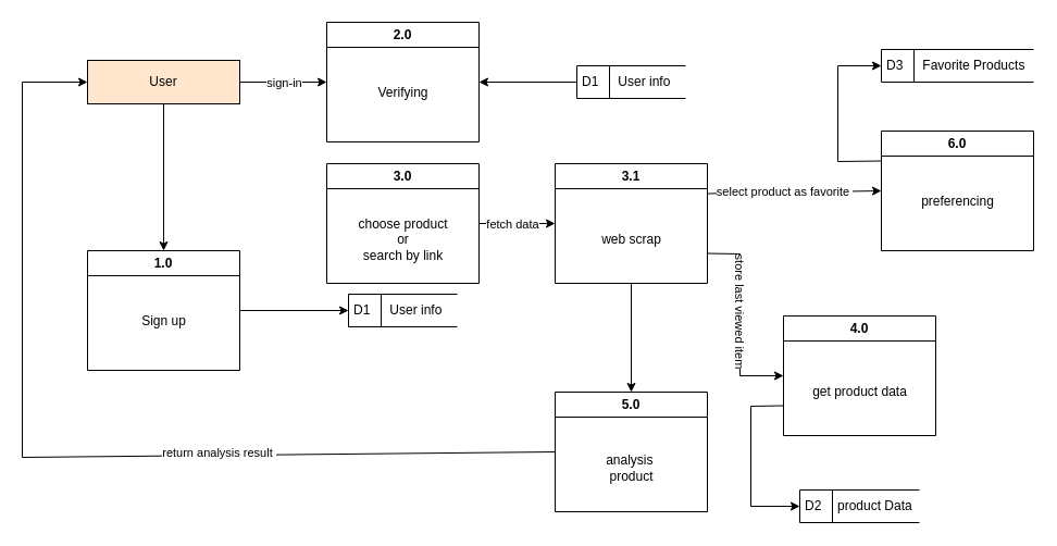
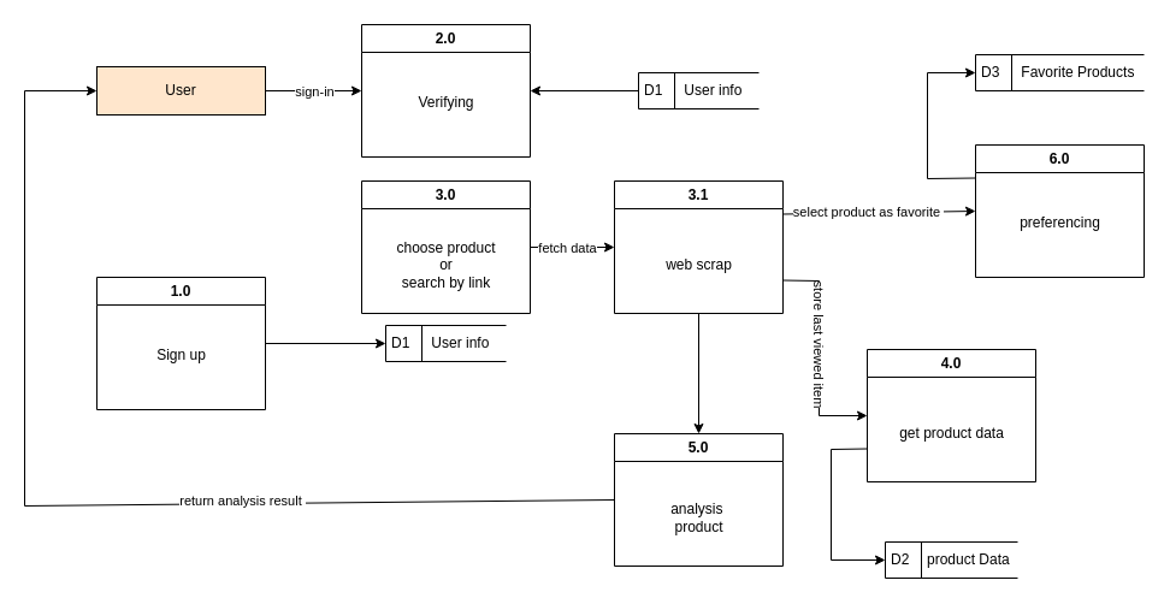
  <mxCell id="0" />
  <mxCell id="1" parent="0" />
  <mxCell id="2" value="2.0" style="swimlane;whiteSpace=wrap;html=1;" vertex="1" parent="1"><mxGeometry x="300" y="20" width="140" height="110" as="geometry" /></mxCell>
  <mxCell id="3" value="Verifying" style="text;html=1;align=center;verticalAlign=middle;resizable=0;points=[];autosize=1;strokeColor=none;fillColor=none;" vertex="1" parent="2"><mxGeometry x="35" y="50" width="70" height="30" as="geometry" /></mxCell>
  <mxCell id="4" value="User" style="rounded=0;whiteSpace=wrap;html=1;fillColor=#ffe6cc;" vertex="1" parent="1"><mxGeometry x="80" y="55" width="140" height="40" as="geometry" /></mxCell>
  <mxCell id="5" value="D1&lt;span style=&quot;white-space: pre;&quot;&gt;&#09;  User info&lt;/span&gt;" style="html=1;dashed=0;whiteSpace=wrap;shape=mxgraph.dfd.dataStoreID;align=left;spacingLeft=3;points=[[0,0],[0.5,0],[1,0],[0,0.5],[1,0.5],[0,1],[0.5,1],[1,1]];" vertex="1" parent="1"><mxGeometry x="530" y="60" width="100" height="30" as="geometry" /></mxCell>
  <mxCell id="6" value="D1&lt;span style=&quot;white-space: pre;&quot;&gt;&#09;  User info&lt;/span&gt;" style="html=1;dashed=0;whiteSpace=wrap;shape=mxgraph.dfd.dataStoreID;align=left;spacingLeft=3;points=[[0,0],[0.5,0],[1,0],[0,0.5],[1,0.5],[0,1],[0.5,1],[1,1]];" vertex="1" parent="1"><mxGeometry x="320" y="270" width="100" height="30" as="geometry" /></mxCell>
  <mxCell id="7" value="1.0" style="swimlane;whiteSpace=wrap;html=1;" vertex="1" parent="1"><mxGeometry x="80" y="230" width="140" height="110" as="geometry" /></mxCell>
  <mxCell id="8" value="Sign up" style="text;html=1;align=center;verticalAlign=middle;resizable=0;points=[];autosize=1;strokeColor=none;fillColor=none;" vertex="1" parent="7"><mxGeometry x="40" y="50" width="60" height="30" as="geometry" /></mxCell>
  <mxCell id="9" value="" style="endArrow=classic;html=1;rounded=0;exitX=1;exitY=0.5;exitDx=0;exitDy=0;entryX=0;entryY=0.5;entryDx=0;entryDy=0;" edge="1" parent="1" source="4" target="2"><mxGeometry width="50" height="50" relative="1" as="geometry"><mxPoint x="380" y="330" as="sourcePoint" /><mxPoint x="430" y="280" as="targetPoint" /></mxGeometry></mxCell>
  <mxCell id="10" value="sign-in" style="edgeLabel;html=1;align=center;verticalAlign=middle;resizable=0;points=[];" vertex="1" connectable="0" parent="9"><mxGeometry x="-0.336" y="1" relative="1" as="geometry"><mxPoint x="13" y="1" as="offset" /></mxGeometry></mxCell>
  <mxCell id="11" value="" style="endArrow=classic;html=1;rounded=0;entryX=1;entryY=0.5;entryDx=0;entryDy=0;exitX=0;exitY=0.5;exitDx=0;exitDy=0;" edge="1" parent="1" source="5" target="2"><mxGeometry width="50" height="50" relative="1" as="geometry"><mxPoint x="540" y="180" as="sourcePoint" /><mxPoint x="430" y="280" as="targetPoint" /></mxGeometry></mxCell>
- <mxCell id="12" value="" style="endArrow=classic;html=1;rounded=0;exitX=0.5;exitY=1;exitDx=0;exitDy=0;entryX=0.5;entryY=0;entryDx=0;entryDy=0;" edge="1" parent="1" source="4" target="7"><mxGeometry width="50" height="50" relative="1" as="geometry"><mxPoint x="380" y="330" as="sourcePoint" /><mxPoint x="430" y="280" as="targetPoint" /></mxGeometry></mxCell>
  <mxCell id="13" value="" style="endArrow=classic;html=1;rounded=0;exitX=1;exitY=0.5;exitDx=0;exitDy=0;entryX=0;entryY=0.5;entryDx=0;entryDy=0;" edge="1" parent="1" source="7" target="6"><mxGeometry width="50" height="50" relative="1" as="geometry"><mxPoint x="380" y="330" as="sourcePoint" /><mxPoint x="290" y="290" as="targetPoint" /></mxGeometry></mxCell>
  <mxCell id="14" value="3.0" style="swimlane;whiteSpace=wrap;html=1;" vertex="1" parent="1"><mxGeometry x="300" y="150" width="140" height="110" as="geometry" /></mxCell>
  <mxCell id="15" value="choose product&lt;br&gt;or&lt;br&gt;search by link" style="text;html=1;align=center;verticalAlign=middle;resizable=0;points=[];autosize=1;strokeColor=none;fillColor=none;" vertex="1" parent="14"><mxGeometry x="15" y="40" width="110" height="60" as="geometry" /></mxCell>
  <mxCell id="16" value="3.1" style="swimlane;whiteSpace=wrap;html=1;" vertex="1" parent="1"><mxGeometry x="510" y="150" width="140" height="110" as="geometry" /></mxCell>
  <mxCell id="17" value="web scrap" style="text;html=1;align=center;verticalAlign=middle;resizable=0;points=[];autosize=1;strokeColor=none;fillColor=none;" vertex="1" parent="16"><mxGeometry x="30" y="55" width="80" height="30" as="geometry" /></mxCell>
  <mxCell id="18" value="" style="endArrow=classic;html=1;rounded=0;exitX=1;exitY=0.5;exitDx=0;exitDy=0;entryX=0;entryY=0.5;entryDx=0;entryDy=0;" edge="1" parent="1" source="14" target="16"><mxGeometry width="50" height="50" relative="1" as="geometry"><mxPoint x="390" y="330" as="sourcePoint" /><mxPoint x="440" y="280" as="targetPoint" /></mxGeometry></mxCell>
  <mxCell id="19" value="fetch data" style="edgeLabel;html=1;align=center;verticalAlign=middle;resizable=0;points=[];" vertex="1" connectable="0" parent="18"><mxGeometry x="-0.413" y="1" relative="1" as="geometry"><mxPoint x="9" y="1" as="offset" /></mxGeometry></mxCell>
  <mxCell id="20" value="5.0" style="swimlane;whiteSpace=wrap;html=1;startSize=23;" vertex="1" parent="1"><mxGeometry x="510" y="360" width="140" height="110" as="geometry" /></mxCell>
  <mxCell id="21" value="analysis&amp;nbsp;&lt;br&gt;product" style="text;html=1;align=center;verticalAlign=middle;resizable=0;points=[];autosize=1;strokeColor=none;fillColor=none;" vertex="1" parent="20"><mxGeometry x="35" y="50" width="70" height="40" as="geometry" /></mxCell>
  <mxCell id="22" value="" style="endArrow=classic;html=1;rounded=0;entryX=0.5;entryY=0;entryDx=0;entryDy=0;exitX=0.5;exitY=1;exitDx=0;exitDy=0;" edge="1" parent="1" source="16" target="20"><mxGeometry width="50" height="50" relative="1" as="geometry"><mxPoint x="620" y="270" as="sourcePoint" /><mxPoint x="670" y="220" as="targetPoint" /></mxGeometry></mxCell>
  <mxCell id="23" value="" style="endArrow=classic;html=1;rounded=0;exitX=0;exitY=0.5;exitDx=0;exitDy=0;entryX=0;entryY=0.5;entryDx=0;entryDy=0;" edge="1" parent="1" source="20" target="4"><mxGeometry width="50" height="50" relative="1" as="geometry"><mxPoint x="440" y="380" as="sourcePoint" /><mxPoint x="490" y="330" as="targetPoint" /><Array as="points"><mxPoint x="20" y="420" /><mxPoint x="20" y="75" /></Array></mxGeometry></mxCell>
  <mxCell id="24" value="return analysis result&amp;nbsp;" style="edgeLabel;html=1;align=center;verticalAlign=middle;resizable=0;points=[];" vertex="1" connectable="0" parent="23"><mxGeometry x="-0.31" y="-3" relative="1" as="geometry"><mxPoint as="offset" /></mxGeometry></mxCell>
  <mxCell id="25" value="4.0" style="swimlane;whiteSpace=wrap;html=1;" vertex="1" parent="1"><mxGeometry x="720" y="290" width="140" height="110" as="geometry" /></mxCell>
  <mxCell id="26" value="get product data" style="text;html=1;align=center;verticalAlign=middle;resizable=0;points=[];autosize=1;strokeColor=none;fillColor=none;" vertex="1" parent="25"><mxGeometry x="15" y="55" width="110" height="30" as="geometry" /></mxCell>
  <mxCell id="27" value="" style="endArrow=classic;html=1;rounded=0;exitX=1;exitY=0.75;exitDx=0;exitDy=0;entryX=0;entryY=0.5;entryDx=0;entryDy=0;" edge="1" parent="1" source="16" target="25"><mxGeometry width="50" height="50" relative="1" as="geometry"><mxPoint x="440" y="290" as="sourcePoint" /><mxPoint x="490" y="240" as="targetPoint" /><Array as="points"><mxPoint x="680" y="233" /><mxPoint x="680" y="345" /></Array></mxGeometry></mxCell>
  <mxCell id="28" value="store last viewed item" style="edgeLabel;html=1;align=center;verticalAlign=middle;resizable=0;points=[];rotation=90;" vertex="1" connectable="0" parent="27"><mxGeometry x="-0.223" y="-1" relative="1" as="geometry"><mxPoint x="1" y="11" as="offset" /></mxGeometry></mxCell>
  <mxCell id="29" value="D2&lt;span style=&quot;white-space: pre;&quot;&gt;&#09;&lt;/span&gt;&amp;nbsp;product Data" style="html=1;dashed=0;whiteSpace=wrap;shape=mxgraph.dfd.dataStoreID;align=left;spacingLeft=3;points=[[0,0],[0.5,0],[1,0],[0,0.5],[1,0.5],[0,1],[0.5,1],[1,1]];" vertex="1" parent="1"><mxGeometry x="735" y="450" width="110" height="30" as="geometry" /></mxCell>
  <mxCell id="30" value="" style="endArrow=classic;html=1;rounded=0;exitX=0;exitY=0.75;exitDx=0;exitDy=0;entryX=0;entryY=0.5;entryDx=0;entryDy=0;" edge="1" parent="1" source="25" target="29"><mxGeometry width="50" height="50" relative="1" as="geometry"><mxPoint x="440" y="470" as="sourcePoint" /><mxPoint x="490" y="420" as="targetPoint" /><Array as="points"><mxPoint x="690" y="373" /><mxPoint x="690" y="465" /></Array></mxGeometry></mxCell>
  <mxCell id="31" value="6.0" style="swimlane;whiteSpace=wrap;html=1;" vertex="1" parent="1"><mxGeometry x="810" y="120" width="140" height="110" as="geometry" /></mxCell>
  <mxCell id="32" value="preferencing" style="text;html=1;align=center;verticalAlign=middle;resizable=0;points=[];autosize=1;strokeColor=none;fillColor=none;" vertex="1" parent="31"><mxGeometry x="25" y="50" width="90" height="30" as="geometry" /></mxCell>
  <mxCell id="33" value="" style="endArrow=classic;html=1;rounded=0;exitX=1;exitY=0.25;exitDx=0;exitDy=0;entryX=0;entryY=0.5;entryDx=0;entryDy=0;" edge="1" parent="1" target="31" source="16"><mxGeometry width="50" height="50" relative="1" as="geometry"><mxPoint x="590" y="230" as="sourcePoint" /><mxPoint x="930" y="235" as="targetPoint" /><Array as="points" /></mxGeometry></mxCell>
  <mxCell id="34" value="select product as favorite&amp;nbsp;" style="edgeLabel;html=1;align=center;verticalAlign=middle;resizable=0;points=[];" vertex="1" connectable="0" parent="33"><mxGeometry x="0.148" y="-3" relative="1" as="geometry"><mxPoint x="-22" y="-4" as="offset" /></mxGeometry></mxCell>
  <mxCell id="35" value="D3&lt;span style=&quot;white-space: pre;&quot;&gt;&#09;  &lt;/span&gt;Favorite Products" style="html=1;dashed=0;whiteSpace=wrap;shape=mxgraph.dfd.dataStoreID;align=left;spacingLeft=3;points=[[0,0],[0.5,0],[1,0],[0,0.5],[1,0.5],[0,1],[0.5,1],[1,1]];" vertex="1" parent="1"><mxGeometry x="810" y="45" width="140" height="30" as="geometry" /></mxCell>
  <mxCell id="36" value="" style="endArrow=classic;html=1;rounded=0;exitX=0;exitY=0.25;exitDx=0;exitDy=0;entryX=0;entryY=0.5;entryDx=0;entryDy=0;" edge="1" parent="1" source="31" target="35"><mxGeometry width="50" height="50" relative="1" as="geometry"><mxPoint x="950" y="440" as="sourcePoint" /><mxPoint x="1000" y="390" as="targetPoint" /><Array as="points"><mxPoint x="770" y="148" /><mxPoint x="770" y="60" /></Array></mxGeometry></mxCell>
